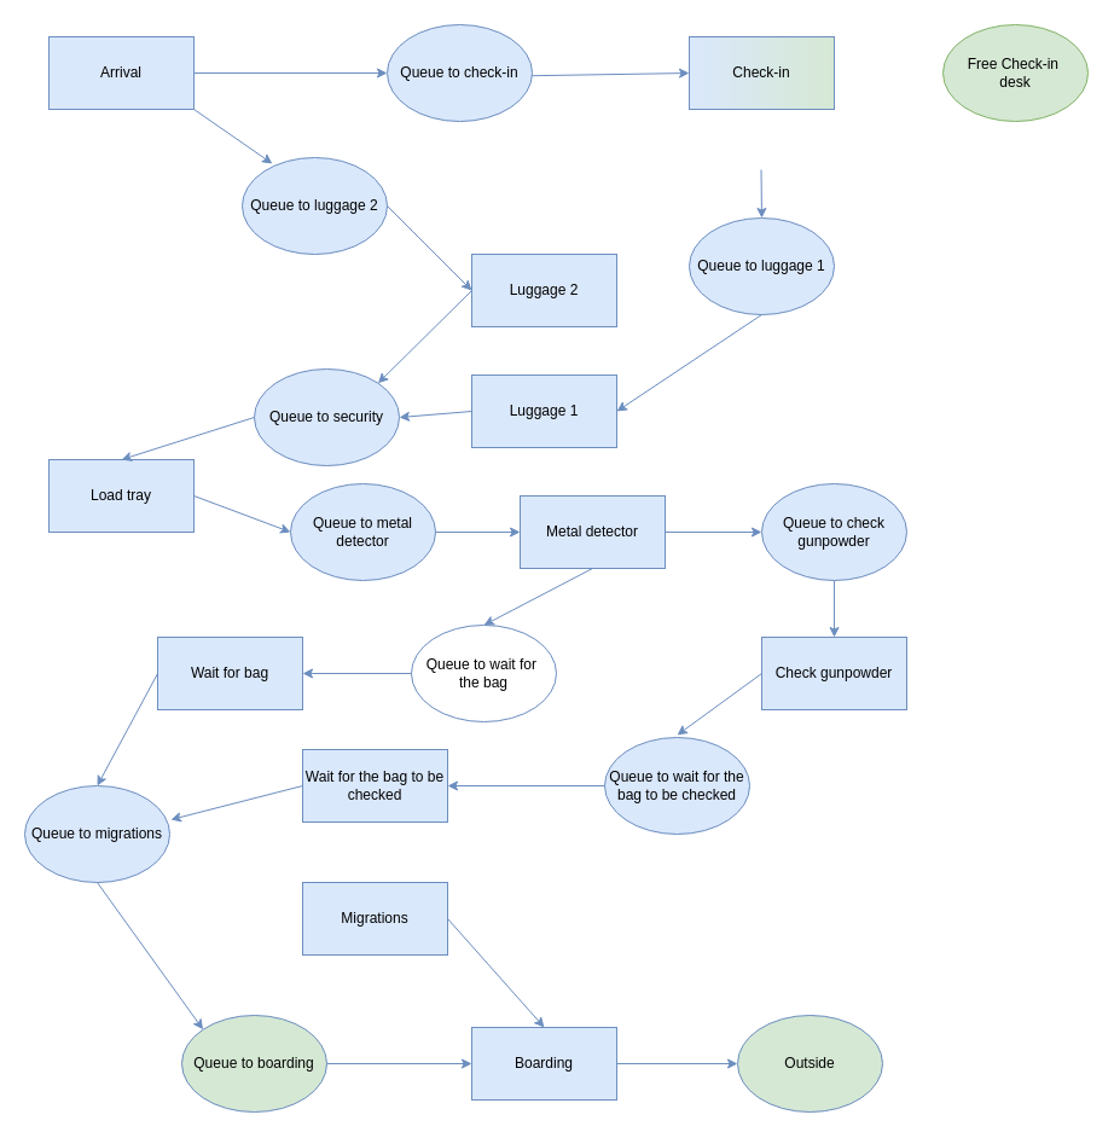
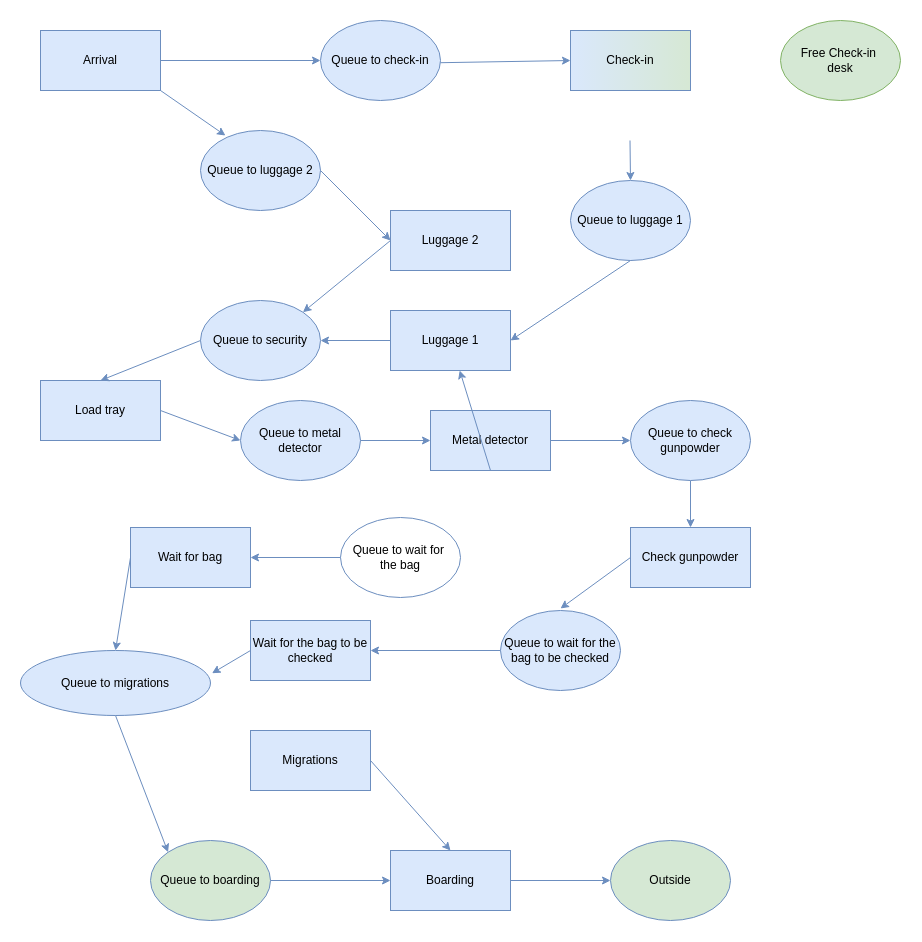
  <mxCell id="0" />
  <mxCell id="1" parent="0" />
  <mxCell id="2" value="Queue to check-in" style="ellipse;whiteSpace=wrap;html=1;fillColor=#dae8fc;strokeColor=#6c8ebf;" vertex="1" parent="1"><mxGeometry x="320" y="20" width="120" height="80" as="geometry" /></mxCell>
  <mxCell id="3" value="Arrival" style="rounded=0;whiteSpace=wrap;html=1;fillColor=#dae8fc;strokeColor=#6c8ebf;" vertex="1" parent="1"><mxGeometry x="40" y="30" width="120" height="60" as="geometry" /></mxCell>
  <mxCell id="4" value="Check-in" style="rounded=0;whiteSpace=wrap;html=1;fillColor=#dae8fc;gradientDirection=east;strokeColor=#6c8ebf;gradientColor=#d6e8d4;" vertex="1" parent="1"><mxGeometry x="570" y="30" width="120" height="60" as="geometry" /></mxCell>
  <mxCell id="5" value="Queue to luggage 1" style="ellipse;whiteSpace=wrap;html=1;fillColor=#dae8fc;strokeColor=#6c8ebf;" vertex="1" parent="1"><mxGeometry x="570" y="180" width="120" height="80" as="geometry" /></mxCell>
  <mxCell id="6" value="Luggage 1" style="rounded=0;whiteSpace=wrap;html=1;fillColor=#dae8fc;strokeColor=#6c8ebf;" vertex="1" parent="1"><mxGeometry x="390" y="310" width="120" height="60" as="geometry" /></mxCell>
  <mxCell id="7" value="Queue to luggage 2" style="ellipse;whiteSpace=wrap;html=1;fillColor=#dae8fc;strokeColor=#6c8ebf;" vertex="1" parent="1"><mxGeometry x="200" y="130" width="120" height="80" as="geometry" /></mxCell>
  <mxCell id="8" value="Luggage 2" style="rounded=0;whiteSpace=wrap;html=1;fillColor=#dae8fc;strokeColor=#6c8ebf;" vertex="1" parent="1"><mxGeometry x="390" y="210" width="120" height="60" as="geometry" /></mxCell>
- <mxCell id="9" value="Queue to security" style="ellipse;whiteSpace=wrap;html=1;fillColor=#dae8fc;strokeColor=#6c8ebf;" vertex="1" parent="1"><mxGeometry x="210" y="305" width="120" height="80" as="geometry" /></mxCell>
+ <mxCell id="9" value="Queue to security" style="ellipse;whiteSpace=wrap;html=1;fillColor=#dae8fc;strokeColor=#6c8ebf;" vertex="1" parent="1"><mxGeometry x="200" y="300" width="120" height="80" as="geometry" /></mxCell>
  <mxCell id="10" value="Load tray" style="rounded=0;whiteSpace=wrap;html=1;fillColor=#dae8fc;strokeColor=#6c8ebf;" vertex="1" parent="1"><mxGeometry x="40" y="380" width="120" height="60" as="geometry" /></mxCell>
- <mxCell id="11" value="Queue to migrations" style="ellipse;whiteSpace=wrap;html=1;fillColor=#dae8fc;strokeColor=#6c8ebf;" vertex="1" parent="1"><mxGeometry x="20" y="650" width="120" height="80" as="geometry" /></mxCell>
+ <mxCell id="11" value="Queue to migrations" style="ellipse;whiteSpace=wrap;html=1;fillColor=#dae8fc;strokeColor=#6c8ebf;" vertex="1" parent="1"><mxGeometry x="20" y="650" width="190" height="65" as="geometry" /></mxCell>
  <mxCell id="12" value="Migrations" style="rounded=0;whiteSpace=wrap;html=1;fillColor=#dae8fc;strokeColor=#6c8ebf;" vertex="1" parent="1"><mxGeometry x="250" y="730" width="120" height="60" as="geometry" /></mxCell>
  <mxCell id="13" value="Queue to boarding" style="ellipse;whiteSpace=wrap;html=1;fillColor=#d5e8d4;strokeColor=#6c8ebf;" vertex="1" parent="1"><mxGeometry x="150" y="840" width="120" height="80" as="geometry" /></mxCell>
  <mxCell id="14" value="Boarding" style="rounded=0;whiteSpace=wrap;html=1;fillColor=#dae8fc;strokeColor=#6c8ebf;" vertex="1" parent="1"><mxGeometry x="390" y="850" width="120" height="60" as="geometry" /></mxCell>
  <mxCell id="15" value="Outside" style="ellipse;whiteSpace=wrap;html=1;fillColor=#d5e8d4;strokeColor=#6c8ebf;" vertex="1" parent="1"><mxGeometry x="610" y="840" width="120" height="80" as="geometry" /></mxCell>
  <mxCell id="16" value="" style="endArrow=classic;html=1;rounded=0;fillColor=#dae8fc;strokeColor=#6c8ebf;" edge="1" parent="1" source="3" target="2"><mxGeometry width="50" height="50" relative="1" as="geometry"><mxPoint x="170" y="110" as="sourcePoint" /><mxPoint x="300" y="110" as="targetPoint" /></mxGeometry></mxCell>
  <mxCell id="17" value="" style="endArrow=classic;html=1;rounded=0;fillColor=#dae8fc;strokeColor=#6c8ebf;" edge="1" parent="1" source="2" target="4"><mxGeometry width="50" height="50" relative="1" as="geometry"><mxPoint x="440" y="110" as="sourcePoint" /><mxPoint x="580" y="110" as="targetPoint" /></mxGeometry></mxCell>
  <mxCell id="18" value="" style="endArrow=classic;html=1;rounded=0;entryX=0.5;entryY=0;entryDx=0;entryDy=0;fillColor=#dae8fc;strokeColor=#6c8ebf;" edge="1" parent="1" target="5"><mxGeometry width="50" height="50" relative="1" as="geometry"><mxPoint x="629.5" y="140" as="sourcePoint" /><mxPoint x="660" y="160" as="targetPoint" /></mxGeometry></mxCell>
  <mxCell id="19" value="" style="endArrow=classic;html=1;rounded=0;exitX=0.5;exitY=1;exitDx=0;exitDy=0;entryX=1;entryY=0.5;entryDx=0;entryDy=0;fillColor=#dae8fc;strokeColor=#6c8ebf;" edge="1" parent="1" source="5" target="6"><mxGeometry width="50" height="50" relative="1" as="geometry"><mxPoint x="390" y="370" as="sourcePoint" /><mxPoint x="440" y="320" as="targetPoint" /></mxGeometry></mxCell>
  <mxCell id="20" value="" style="endArrow=classic;html=1;rounded=0;exitX=1;exitY=1;exitDx=0;exitDy=0;entryX=0.208;entryY=0.063;entryDx=0;entryDy=0;entryPerimeter=0;fillColor=#dae8fc;strokeColor=#6c8ebf;" edge="1" parent="1" source="3" target="7"><mxGeometry width="50" height="50" relative="1" as="geometry"><mxPoint x="390" y="370" as="sourcePoint" /><mxPoint x="440" y="320" as="targetPoint" /></mxGeometry></mxCell>
  <mxCell id="21" value="" style="endArrow=classic;html=1;rounded=0;exitX=1;exitY=0.5;exitDx=0;exitDy=0;entryX=0;entryY=0.5;entryDx=0;entryDy=0;fillColor=#dae8fc;strokeColor=#6c8ebf;" edge="1" parent="1" source="7" target="8"><mxGeometry width="50" height="50" relative="1" as="geometry"><mxPoint x="390" y="370" as="sourcePoint" /><mxPoint x="360" y="275" as="targetPoint" /></mxGeometry></mxCell>
  <mxCell id="22" value="" style="endArrow=classic;html=1;rounded=0;entryX=1;entryY=0.5;entryDx=0;entryDy=0;exitX=0;exitY=0.5;exitDx=0;exitDy=0;fillColor=#dae8fc;strokeColor=#6c8ebf;" edge="1" parent="1" source="6" target="9"><mxGeometry width="50" height="50" relative="1" as="geometry"><mxPoint x="390" y="370" as="sourcePoint" /><mxPoint x="440" y="320" as="targetPoint" /></mxGeometry></mxCell>
  <mxCell id="23" value="" style="endArrow=classic;html=1;rounded=0;exitX=0;exitY=0.5;exitDx=0;exitDy=0;entryX=0.5;entryY=0;entryDx=0;entryDy=0;fillColor=#dae8fc;strokeColor=#6c8ebf;" edge="1" parent="1" source="9" target="10"><mxGeometry width="50" height="50" relative="1" as="geometry"><mxPoint x="390" y="370" as="sourcePoint" /><mxPoint x="440" y="320" as="targetPoint" /></mxGeometry></mxCell>
  <mxCell id="24" value="" style="endArrow=classic;html=1;rounded=0;exitX=1;exitY=0.5;exitDx=0;exitDy=0;entryX=0;entryY=0.5;entryDx=0;entryDy=0;fillColor=#dae8fc;strokeColor=#6c8ebf;" edge="1" parent="1" source="13" target="14"><mxGeometry width="50" height="50" relative="1" as="geometry"><mxPoint x="360" y="810" as="sourcePoint" /><mxPoint x="410" y="760" as="targetPoint" /></mxGeometry></mxCell>
  <mxCell id="25" value="" style="endArrow=classic;html=1;rounded=0;exitX=1;exitY=0.5;exitDx=0;exitDy=0;entryX=0.5;entryY=0;entryDx=0;entryDy=0;fillColor=#dae8fc;strokeColor=#6c8ebf;" edge="1" parent="1" source="12" target="14"><mxGeometry width="50" height="50" relative="1" as="geometry"><mxPoint x="360" y="810" as="sourcePoint" /><mxPoint x="410" y="760" as="targetPoint" /><Array as="points" /></mxGeometry></mxCell>
  <mxCell id="26" value="" style="endArrow=classic;html=1;rounded=0;exitX=0;exitY=0.5;exitDx=0;exitDy=0;entryX=1;entryY=0;entryDx=0;entryDy=0;fillColor=#dae8fc;strokeColor=#6c8ebf;" edge="1" parent="1" source="8" target="9"><mxGeometry width="50" height="50" relative="1" as="geometry"><mxPoint x="380" y="390" as="sourcePoint" /><mxPoint x="340" y="310" as="targetPoint" /></mxGeometry></mxCell>
  <mxCell id="27" value="" style="endArrow=classic;html=1;rounded=0;exitX=1;exitY=0.5;exitDx=0;exitDy=0;entryX=0;entryY=0.5;entryDx=0;entryDy=0;fillColor=#dae8fc;strokeColor=#6c8ebf;" edge="1" parent="1" source="10" target="28"><mxGeometry width="50" height="50" relative="1" as="geometry"><mxPoint x="380" y="510" as="sourcePoint" /><mxPoint x="240" y="430" as="targetPoint" /></mxGeometry></mxCell>
  <mxCell id="28" value="Queue to metal detector" style="ellipse;whiteSpace=wrap;html=1;fillColor=#dae8fc;strokeColor=#6c8ebf;" vertex="1" parent="1"><mxGeometry x="240" y="400" width="120" height="80" as="geometry" /></mxCell>
  <mxCell id="29" value="Metal detector" style="rounded=0;whiteSpace=wrap;html=1;fillColor=#dae8fc;strokeColor=#6c8ebf;" vertex="1" parent="1"><mxGeometry x="430" y="410" width="120" height="60" as="geometry" /></mxCell>
  <mxCell id="30" value="" style="endArrow=classic;html=1;rounded=0;exitX=1;exitY=0.5;exitDx=0;exitDy=0;entryX=0;entryY=0.5;entryDx=0;entryDy=0;fillColor=#dae8fc;strokeColor=#6c8ebf;" edge="1" parent="1" source="28" target="29"><mxGeometry width="50" height="50" relative="1" as="geometry"><mxPoint x="380" y="510" as="sourcePoint" /><mxPoint x="430" y="460" as="targetPoint" /></mxGeometry></mxCell>
  <mxCell id="31" value="" style="edgeStyle=orthogonalEdgeStyle;rounded=0;orthogonalLoop=1;jettySize=auto;html=1;fillColor=#dae8fc;strokeColor=#6c8ebf;" edge="1" parent="1" source="32" target="34"><mxGeometry relative="1" as="geometry" /></mxCell>
  <mxCell id="32" value="Queue to check gunpowder" style="ellipse;whiteSpace=wrap;html=1;fillColor=#dae8fc;strokeColor=#6c8ebf;" vertex="1" parent="1"><mxGeometry x="630" y="400" width="120" height="80" as="geometry" /></mxCell>
  <mxCell id="33" value="" style="endArrow=classic;html=1;rounded=0;exitX=1;exitY=0.5;exitDx=0;exitDy=0;entryX=0;entryY=0.5;entryDx=0;entryDy=0;fillColor=#dae8fc;strokeColor=#6c8ebf;" edge="1" parent="1" source="29" target="32"><mxGeometry width="50" height="50" relative="1" as="geometry"><mxPoint x="380" y="510" as="sourcePoint" /><mxPoint x="430" y="460" as="targetPoint" /></mxGeometry></mxCell>
  <mxCell id="34" value="Check gunpowder" style="rounded=0;whiteSpace=wrap;html=1;fillColor=#dae8fc;strokeColor=#6c8ebf;" vertex="1" parent="1"><mxGeometry x="630" y="527" width="120" height="60" as="geometry" /></mxCell>
  <mxCell id="35" value="Queue to wait for&amp;nbsp;&lt;div&gt;the bag&lt;/div&gt;" style="ellipse;whiteSpace=wrap;html=1;fillColor=#ffffff;strokeColor=#6c8ebf;" vertex="1" parent="1"><mxGeometry x="340" y="517" width="120" height="80" as="geometry" /></mxCell>
  <mxCell id="36" value="Queue to wait for the bag to be checked" style="ellipse;whiteSpace=wrap;html=1;fillColor=#dae8fc;strokeColor=#6c8ebf;" vertex="1" parent="1"><mxGeometry x="500" y="610" width="120" height="80" as="geometry" /></mxCell>
  <mxCell id="37" value="Wait for bag" style="rounded=0;whiteSpace=wrap;html=1;fillColor=#dae8fc;strokeColor=#6c8ebf;" vertex="1" parent="1"><mxGeometry x="130" y="527" width="120" height="60" as="geometry" /></mxCell>
  <mxCell id="38" value="Wait for the bag to be checked" style="rounded=0;whiteSpace=wrap;html=1;fillColor=#dae8fc;strokeColor=#6c8ebf;" vertex="1" parent="1"><mxGeometry x="250" y="620" width="120" height="60" as="geometry" /></mxCell>
- <mxCell id="39" value="" style="endArrow=classic;html=1;rounded=0;exitX=0.5;exitY=1;exitDx=0;exitDy=0;entryX=0.5;entryY=0;entryDx=0;entryDy=0;fillColor=#dae8fc;strokeColor=#6c8ebf;" edge="1" parent="1" source="29" target="35"><mxGeometry width="50" height="50" relative="1" as="geometry"><mxPoint x="380" y="580" as="sourcePoint" /><mxPoint x="430" y="530" as="targetPoint" /></mxGeometry></mxCell>
+ <mxCell id="39" value="" style="endArrow=classic;html=1;rounded=0;exitX=0.5;exitY=1;exitDx=0;exitDy=0;fillColor=#dae8fc;strokeColor=#6c8ebf;" edge="1" parent="1" source="29" target="6"><mxGeometry width="50" height="50" relative="1" as="geometry"><mxPoint x="380" y="580" as="sourcePoint" /><mxPoint x="430" y="530" as="targetPoint" /></mxGeometry></mxCell>
  <mxCell id="40" value="" style="endArrow=classic;html=1;rounded=0;exitX=0;exitY=0.5;exitDx=0;exitDy=0;entryX=1;entryY=0.5;entryDx=0;entryDy=0;fillColor=#dae8fc;strokeColor=#6c8ebf;" edge="1" parent="1" source="35" target="37"><mxGeometry width="50" height="50" relative="1" as="geometry"><mxPoint x="380" y="580" as="sourcePoint" /><mxPoint x="430" y="530" as="targetPoint" /></mxGeometry></mxCell>
  <mxCell id="41" value="" style="endArrow=classic;html=1;rounded=0;exitX=0;exitY=0.5;exitDx=0;exitDy=0;entryX=1;entryY=0.5;entryDx=0;entryDy=0;fillColor=#dae8fc;strokeColor=#6c8ebf;" edge="1" parent="1" source="36" target="38"><mxGeometry width="50" height="50" relative="1" as="geometry"><mxPoint x="380" y="580" as="sourcePoint" /><mxPoint x="430" y="530" as="targetPoint" /></mxGeometry></mxCell>
  <mxCell id="42" value="" style="endArrow=classic;html=1;rounded=0;exitX=0;exitY=0.5;exitDx=0;exitDy=0;fillColor=#dae8fc;strokeColor=#6c8ebf;" edge="1" parent="1" source="34"><mxGeometry width="50" height="50" relative="1" as="geometry"><mxPoint x="380" y="580" as="sourcePoint" /><mxPoint x="560" y="608" as="targetPoint" /></mxGeometry></mxCell>
  <mxCell id="43" value="" style="endArrow=classic;html=1;rounded=0;exitX=0;exitY=0.5;exitDx=0;exitDy=0;entryX=0.5;entryY=0;entryDx=0;entryDy=0;fillColor=#dae8fc;strokeColor=#6c8ebf;" edge="1" parent="1" source="37" target="11"><mxGeometry width="50" height="50" relative="1" as="geometry"><mxPoint x="380" y="580" as="sourcePoint" /><mxPoint x="430" y="530" as="targetPoint" /></mxGeometry></mxCell>
  <mxCell id="44" value="" style="endArrow=classic;html=1;rounded=0;exitX=0;exitY=0.5;exitDx=0;exitDy=0;entryX=1.008;entryY=0.35;entryDx=0;entryDy=0;entryPerimeter=0;fillColor=#dae8fc;strokeColor=#6c8ebf;" edge="1" parent="1" source="38" target="11"><mxGeometry width="50" height="50" relative="1" as="geometry"><mxPoint x="280" y="600" as="sourcePoint" /><mxPoint x="430" y="530" as="targetPoint" /></mxGeometry></mxCell>
  <mxCell id="45" value="" style="endArrow=classic;html=1;rounded=0;exitX=0.5;exitY=1;exitDx=0;exitDy=0;entryX=0;entryY=0;entryDx=0;entryDy=0;fillColor=#dae8fc;strokeColor=#6c8ebf;" edge="1" parent="1" source="11" target="13"><mxGeometry width="50" height="50" relative="1" as="geometry"><mxPoint x="380" y="750" as="sourcePoint" /><mxPoint x="430" y="700" as="targetPoint" /></mxGeometry></mxCell>
  <mxCell id="46" value="" style="endArrow=classic;html=1;rounded=0;exitX=1;exitY=0.5;exitDx=0;exitDy=0;entryX=0;entryY=0.5;entryDx=0;entryDy=0;fillColor=#dae8fc;strokeColor=#6c8ebf;" edge="1" parent="1" source="14" target="15"><mxGeometry width="50" height="50" relative="1" as="geometry"><mxPoint x="380" y="750" as="sourcePoint" /><mxPoint x="430" y="700" as="targetPoint" /></mxGeometry></mxCell>
  <mxCell id="47" value="Free Check-in&amp;nbsp;&lt;div&gt;desk&lt;/div&gt;" style="ellipse;whiteSpace=wrap;html=1;fillColor=#d5e8d4;strokeColor=#82b366;" vertex="1" parent="1"><mxGeometry x="780" y="20" width="120" height="80" as="geometry" /></mxCell>
